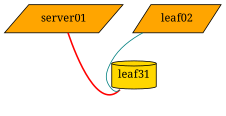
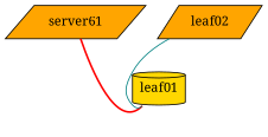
  graph {
    fontname="Noto Serif"
    node [config="./helper_scripts/config_server.sh" fillcolor=orange fontname="Noto Serif" function=host memory=512 os="generic/ubuntu1804" shape=parallelogram style=filled]
    edge [fontname="Noto Serif" tailport=eth1]
-   leaf01 [config="./helper_scripts/config_switch.sh" fillcolor=gold function=leaf memory=768 os="CumulusCommunity/cumulus-vx" shape=cylinder version="3.7.2" label=leaf31]
-   server01
+   leaf01 [config="./helper_scripts/config_switch.sh" fillcolor=gold function=leaf memory=768 os="CumulusCommunity/cumulus-vx" shape=cylinder version="3.7.2"]
+   server01 [label=server61]
    n3 [label=leaf02]
    server01 -- leaf01 [color=red headport=swp1 left_mac="00:03:00:11:11:01" style=bold]
    n3 -- leaf01 [color=teal headport=swp2 left_mac="00:03:00:22:22:01" style=solid]
  }
